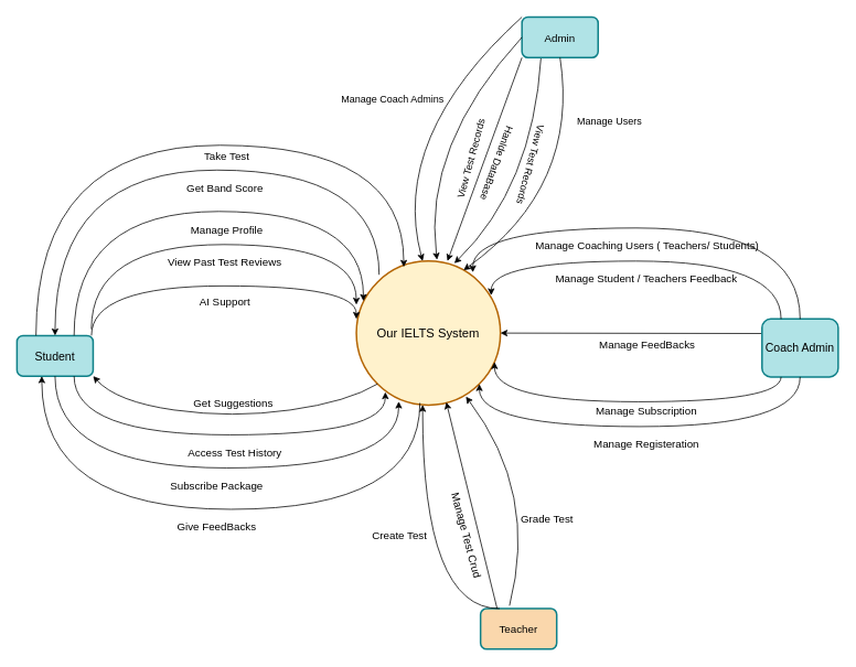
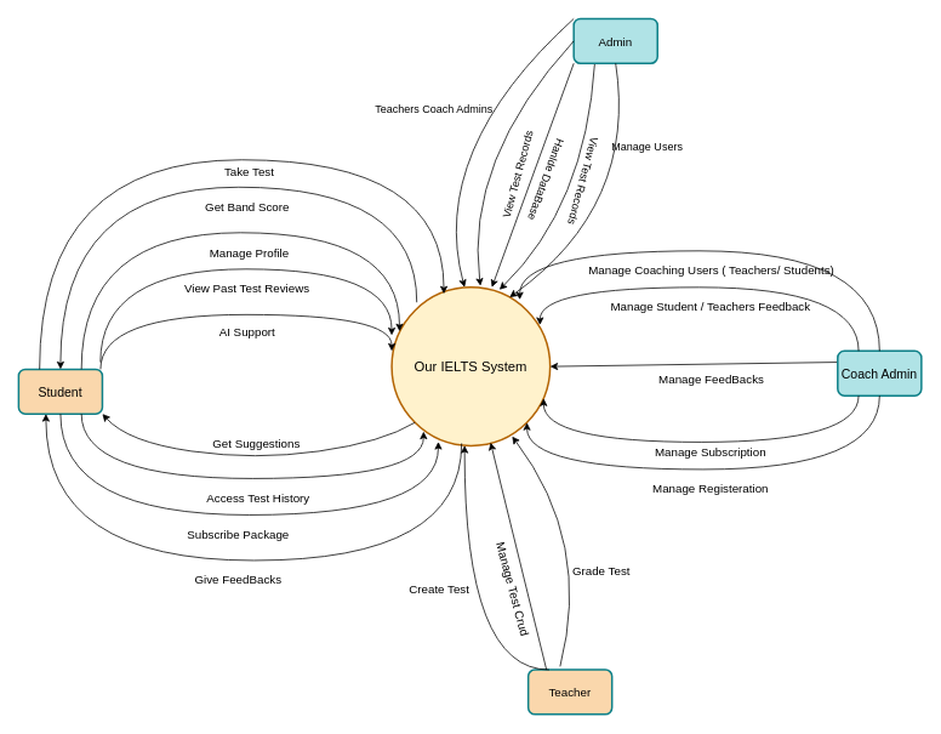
  <mxCell id="0" />
  <mxCell id="1" parent="0" />
- <mxCell id="2" value="Student" style="whiteSpace=wrap;strokeWidth=2;fillColor=#b0e3e6;strokeColor=#0e8088;rounded=1;fontSize=14;" vertex="1" parent="1"><mxGeometry x="20" y="405" width="92" height="49" as="geometry" /></mxCell>
+ <mxCell id="2" value="Student" style="whiteSpace=wrap;strokeWidth=2;fillColor=#fad7ac;strokeColor=#0e8088;rounded=1;fontSize=14;" vertex="1" parent="1"><mxGeometry x="20" y="405" width="92" height="49" as="geometry" /></mxCell>
  <mxCell id="3" value="Our IELTS System" style="ellipse;aspect=fixed;strokeWidth=2;whiteSpace=wrap;rotation=0;fillColor=#fff2cc;strokeColor=#b46504;fontSize=15;" vertex="1" parent="1"><mxGeometry x="430" y="315" width="174" height="174" as="geometry" /></mxCell>
  <mxCell id="4" value="" style="curved=1;endArrow=classic;html=1;rounded=0;entryX=0.012;entryY=0.418;entryDx=0;entryDy=0;entryPerimeter=0;exitX=1;exitY=0.25;exitDx=0;exitDy=0;edgeStyle=orthogonalEdgeStyle;fontSize=13;" edge="1" parent="1"><mxGeometry width="50" height="50" relative="1" as="geometry"><mxPoint x="109.87" y="397.25" as="sourcePoint" /><mxPoint x="429.958" y="367.732" as="targetPoint" /><Array as="points"><mxPoint x="109.87" y="295" /><mxPoint x="429.87" y="295" /></Array></mxGeometry></mxCell>
  <mxCell id="5" value="View Past Test Reviews" style="edgeLabel;align=center;verticalAlign=middle;resizable=0;points=[];rotation=0;fontSize=13;" vertex="1" connectable="0" parent="4"><mxGeometry x="0.325" y="-12" relative="1" as="geometry"><mxPoint x="-65" y="8" as="offset" /></mxGeometry></mxCell>
  <mxCell id="6" value="" style="curved=1;endArrow=classic;html=1;rounded=0;exitX=0.75;exitY=0;exitDx=0;exitDy=0;entryX=0.049;entryY=0.278;entryDx=0;entryDy=0;entryPerimeter=0;edgeStyle=orthogonalEdgeStyle;fontSize=13;" edge="1" parent="1" source="2" target="3"><mxGeometry width="50" height="50" relative="1" as="geometry"><mxPoint x="140" y="340" as="sourcePoint" /><mxPoint x="419.844" y="329.184" as="targetPoint" /><Array as="points"><mxPoint x="89" y="255" /><mxPoint x="439" y="255" /></Array></mxGeometry></mxCell>
  <mxCell id="7" value="&lt;h3 style=&quot;font-size: 13px;&quot;&gt;&lt;br style=&quot;font-size: 13px;&quot;&gt;&lt;/h3&gt;" style="edgeLabel;html=1;align=center;verticalAlign=middle;resizable=0;points=[];rotation=15;fontSize=13;" vertex="1" connectable="0" parent="6"><mxGeometry x="0.325" y="-12" relative="1" as="geometry"><mxPoint x="-15" y="-2" as="offset" /></mxGeometry></mxCell>
  <mxCell id="8" value="Manage Profile" style="edgeLabel;align=center;verticalAlign=middle;resizable=0;points=[];rotation=0;fontSize=13;" vertex="1" connectable="0" parent="1"><mxGeometry x="269.996" y="314.996" as="geometry"><mxPoint x="3.24" y="-38.138" as="offset" /></mxGeometry></mxCell>
  <mxCell id="9" value="" style="curved=1;endArrow=classic;html=1;rounded=0;entryX=0.329;entryY=0.041;entryDx=0;entryDy=0;exitX=0.25;exitY=0;exitDx=0;exitDy=0;entryPerimeter=0;edgeStyle=orthogonalEdgeStyle;fontSize=13;" edge="1" parent="1" source="2" target="3"><mxGeometry width="50" height="50" relative="1" as="geometry"><mxPoint x="107.26" y="295" as="sourcePoint" /><mxPoint x="432.742" y="240.482" as="targetPoint" /><Array as="points"><mxPoint x="43" y="175" /><mxPoint x="487" y="175" /></Array></mxGeometry></mxCell>
  <mxCell id="10" value="&lt;h3 style=&quot;font-size: 13px;&quot;&gt;&lt;br style=&quot;font-size: 13px;&quot;&gt;&lt;/h3&gt;" style="edgeLabel;html=1;align=center;verticalAlign=middle;resizable=0;points=[];rotation=15;fontSize=13;" vertex="1" connectable="0" parent="9"><mxGeometry x="0.325" y="-12" relative="1" as="geometry"><mxPoint x="-15" y="-2" as="offset" /></mxGeometry></mxCell>
  <mxCell id="11" value="Take Test" style="edgeLabel;align=center;verticalAlign=middle;resizable=0;points=[];rotation=0;fontSize=13;" vertex="1" connectable="0" parent="1"><mxGeometry x="269.996" y="224.996" as="geometry"><mxPoint x="3.24" y="-38.138" as="offset" /></mxGeometry></mxCell>
  <mxCell id="12" value="" style="curved=1;endArrow=classic;html=1;rounded=0;entryX=0.201;entryY=0.91;entryDx=0;entryDy=0;entryPerimeter=0;exitX=0.75;exitY=1;exitDx=0;exitDy=0;edgeStyle=orthogonalEdgeStyle;fontSize=13;" edge="1" parent="1" source="2" target="3"><mxGeometry width="50" height="50" relative="1" as="geometry"><mxPoint x="100" y="415" as="sourcePoint" /><mxPoint x="448" y="456" as="targetPoint" /><Array as="points"><mxPoint x="89" y="525" /><mxPoint x="465" y="525" /></Array></mxGeometry></mxCell>
  <mxCell id="13" value="Access Test History" style="edgeLabel;align=center;verticalAlign=middle;resizable=0;points=[];rotation=0;fontSize=13;" vertex="1" connectable="0" parent="12"><mxGeometry x="0.325" y="-12" relative="1" as="geometry"><mxPoint x="-65" y="8" as="offset" /></mxGeometry></mxCell>
  <mxCell id="14" value="" style="curved=1;endArrow=classic;html=1;rounded=0;exitX=0.158;exitY=0.095;exitDx=0;exitDy=0;exitPerimeter=0;edgeStyle=orthogonalEdgeStyle;entryX=0.5;entryY=0;entryDx=0;entryDy=0;fontSize=13;" edge="1" parent="1" source="3" target="2"><mxGeometry width="50" height="50" relative="1" as="geometry"><mxPoint x="439" y="278" as="sourcePoint" /><mxPoint x="60" y="395" as="targetPoint" /><Array as="points"><mxPoint x="457" y="205" /><mxPoint x="66" y="205" /></Array></mxGeometry></mxCell>
  <mxCell id="15" value="&lt;h3 style=&quot;font-size: 13px;&quot;&gt;&lt;br style=&quot;font-size: 13px;&quot;&gt;&lt;/h3&gt;" style="edgeLabel;html=1;align=center;verticalAlign=middle;resizable=0;points=[];rotation=15;fontSize=13;" vertex="1" connectable="0" parent="14"><mxGeometry x="0.325" y="-12" relative="1" as="geometry"><mxPoint x="-15" y="-2" as="offset" /></mxGeometry></mxCell>
  <mxCell id="16" value="Get Band Score" style="edgeLabel;html=1;align=center;verticalAlign=middle;resizable=0;points=[];rotation=0;fontSize=13;" vertex="1" connectable="0" parent="14"><mxGeometry x="-0.087" y="11" relative="1" as="geometry"><mxPoint x="14" y="10" as="offset" /></mxGeometry></mxCell>
  <mxCell id="17" value="Manage Coaching Users ( Teachers/ Students)" style="edgeLabel;html=1;align=center;verticalAlign=middle;resizable=0;points=[];rotation=0;fontSize=13;" vertex="1" connectable="0" parent="14"><mxGeometry x="-0.087" y="11" relative="1" as="geometry"><mxPoint x="524" y="79" as="offset" /></mxGeometry></mxCell>
  <mxCell id="18" value="Manage Registeration" style="edgeLabel;html=1;align=center;verticalAlign=middle;resizable=0;points=[];rotation=0;fontSize=13;" vertex="1" connectable="0" parent="14"><mxGeometry x="-0.087" y="11" relative="1" as="geometry"><mxPoint x="523" y="319" as="offset" /></mxGeometry></mxCell>
  <mxCell id="19" value="Manage Subscription" style="edgeLabel;html=1;align=center;verticalAlign=middle;resizable=0;points=[];rotation=0;fontSize=13;" vertex="1" connectable="0" parent="14"><mxGeometry x="-0.087" y="11" relative="1" as="geometry"><mxPoint x="523" y="279" as="offset" /></mxGeometry></mxCell>
  <mxCell id="20" value="Manage Student / Teachers Feedback" style="edgeLabel;html=1;align=center;verticalAlign=middle;resizable=0;points=[];rotation=0;fontSize=13;" vertex="1" connectable="0" parent="14"><mxGeometry x="-0.087" y="11" relative="1" as="geometry"><mxPoint x="523" y="119" as="offset" /></mxGeometry></mxCell>
  <mxCell id="21" value="Create Test" style="edgeLabel;html=1;align=center;verticalAlign=middle;resizable=0;points=[];rotation=0;fontSize=13;" vertex="1" connectable="0" parent="14"><mxGeometry x="-0.087" y="11" relative="1" as="geometry"><mxPoint x="225" y="429" as="offset" /></mxGeometry></mxCell>
  <mxCell id="22" value="Grade Test" style="edgeLabel;html=1;align=center;verticalAlign=middle;resizable=0;points=[];rotation=0;fontSize=13;" vertex="1" connectable="0" parent="14"><mxGeometry x="-0.087" y="11" relative="1" as="geometry"><mxPoint x="403" y="409" as="offset" /></mxGeometry></mxCell>
  <mxCell id="23" value="Manage Test Crud" style="edgeLabel;html=1;align=center;verticalAlign=middle;resizable=0;points=[];rotation=75;fontSize=13;" vertex="1" connectable="0" parent="14"><mxGeometry x="-0.087" y="11" relative="1" as="geometry"><mxPoint x="308" y="429" as="offset" /></mxGeometry></mxCell>
  <mxCell id="24" value="Manage FeedBacks" style="edgeLabel;html=1;align=center;verticalAlign=middle;resizable=0;points=[];rotation=0;fontSize=13;" vertex="1" connectable="0" parent="14"><mxGeometry x="-0.087" y="11" relative="1" as="geometry"><mxPoint x="524" y="199" as="offset" /></mxGeometry></mxCell>
  <mxCell id="25" value="" style="endArrow=classic;html=1;rounded=0;entryX=0.294;entryY=0.975;entryDx=0;entryDy=0;entryPerimeter=0;exitX=0.5;exitY=1;exitDx=0;exitDy=0;edgeStyle=orthogonalEdgeStyle;curved=1;fontSize=13;" edge="1" parent="1" source="2" target="3"><mxGeometry width="50" height="50" relative="1" as="geometry"><mxPoint x="140" y="575" as="sourcePoint" /><mxPoint x="190" y="525" as="targetPoint" /><Array as="points"><mxPoint x="66" y="565" /><mxPoint x="481" y="565" /></Array></mxGeometry></mxCell>
  <mxCell id="26" value="Subscribe Package" style="edgeLabel;html=1;align=center;verticalAlign=middle;resizable=0;points=[];fontSize=13;" vertex="1" connectable="0" parent="25"><mxGeometry x="-0.605" y="7" relative="1" as="geometry"><mxPoint x="185" y="27" as="offset" /></mxGeometry></mxCell>
  <mxCell id="27" value="" style="endArrow=classic;html=1;rounded=0;exitX=0.401;exitY=0.985;exitDx=0;exitDy=0;entryX=0.25;entryY=1;entryDx=0;entryDy=0;exitPerimeter=0;edgeStyle=orthogonalEdgeStyle;elbow=vertical;curved=1;fontSize=13;" edge="1" parent="1"><mxGeometry width="50" height="50" relative="1" as="geometry"><mxPoint x="506.774" y="486.39" as="sourcePoint" /><mxPoint x="50" y="454" as="targetPoint" /><Array as="points"><mxPoint x="507" y="615" /><mxPoint x="50" y="615" /></Array></mxGeometry></mxCell>
  <mxCell id="28" value="Give FeedBacks" style="edgeLabel;html=1;align=center;verticalAlign=middle;resizable=0;points=[];fontSize=13;" vertex="1" connectable="0" parent="27"><mxGeometry x="0.436" y="-7" relative="1" as="geometry"><mxPoint x="161" y="27" as="offset" /></mxGeometry></mxCell>
  <mxCell id="29" value="" style="curved=1;endArrow=classic;html=1;rounded=0;edgeStyle=orthogonalEdgeStyle;fontSize=13;" edge="1" parent="1"><mxGeometry width="50" height="50" relative="1" as="geometry"><mxPoint x="110" y="405" as="sourcePoint" /><mxPoint x="430" y="385" as="targetPoint" /><Array as="points"><mxPoint x="110" y="345" /><mxPoint x="430" y="345" /></Array></mxGeometry></mxCell>
  <mxCell id="30" value="AI Support" style="edgeLabel;align=center;verticalAlign=middle;resizable=0;points=[];rotation=0;fontSize=13;" vertex="1" connectable="0" parent="29"><mxGeometry x="0.325" y="-12" relative="1" as="geometry"><mxPoint x="-57" y="6" as="offset" /></mxGeometry></mxCell>
  <mxCell id="31" value="Get Suggestions" style="edgeLabel;align=center;verticalAlign=middle;resizable=0;points=[];rotation=0;fontSize=13;" vertex="1" connectable="0" parent="29"><mxGeometry x="0.325" y="-12" relative="1" as="geometry"><mxPoint x="-47" y="128" as="offset" /></mxGeometry></mxCell>
  <mxCell id="32" value="" style="endArrow=classic;html=1;rounded=0;entryX=1;entryY=1;entryDx=0;entryDy=0;exitX=0;exitY=1;exitDx=0;exitDy=0;curved=1;fontSize=13;" edge="1" parent="1" source="3" target="2"><mxGeometry width="50" height="50" relative="1" as="geometry"><mxPoint x="240" y="395" as="sourcePoint" /><mxPoint x="290" y="345" as="targetPoint" /><Array as="points"><mxPoint x="420" y="485" /><mxPoint x="280" y="505" /><mxPoint x="140" y="485" /></Array></mxGeometry></mxCell>
  <mxCell id="33" style="rounded=0;orthogonalLoop=1;jettySize=auto;html=1;exitX=0;exitY=0.25;exitDx=0;exitDy=0;entryX=1;entryY=0.5;entryDx=0;entryDy=0;" edge="1" parent="1" source="34" target="3"><mxGeometry relative="1" as="geometry" /></mxCell>
- <mxCell id="34" value="Coach Admin" style="whiteSpace=wrap;strokeWidth=2;fillColor=#b0e3e6;strokeColor=#0e8088;rounded=1;fontSize=14;" vertex="1" parent="1"><mxGeometry x="920" y="385" width="92" height="70" as="geometry" /></mxCell>
+ <mxCell id="34" value="Coach Admin" style="whiteSpace=wrap;strokeWidth=2;fillColor=#b0e3e6;strokeColor=#0e8088;rounded=1;fontSize=14;" vertex="1" parent="1"><mxGeometry x="920" y="385" width="92" height="49" as="geometry" /></mxCell>
  <mxCell id="35" value="" style="endArrow=classic;html=1;rounded=0;edgeStyle=orthogonalEdgeStyle;curved=1;exitX=0.5;exitY=0;exitDx=0;exitDy=0;entryX=0.808;entryY=0.078;entryDx=0;entryDy=0;entryPerimeter=0;fontSize=13;" edge="1" parent="1" source="34" target="3"><mxGeometry width="50" height="50" relative="1" as="geometry"><mxPoint x="590" y="325" as="sourcePoint" /><mxPoint x="640" y="275" as="targetPoint" /><Array as="points"><mxPoint x="966" y="275" /><mxPoint x="571" y="275" /></Array></mxGeometry></mxCell>
  <mxCell id="36" value="" style="endArrow=classic;html=1;rounded=0;exitX=0.5;exitY=1;exitDx=0;exitDy=0;entryX=1;entryY=1;entryDx=0;entryDy=0;curved=1;edgeStyle=orthogonalEdgeStyle;fontSize=13;" edge="1" parent="1" source="34" target="3"><mxGeometry width="50" height="50" relative="1" as="geometry"><mxPoint x="590" y="465" as="sourcePoint" /><mxPoint x="640" y="415" as="targetPoint" /><Array as="points"><mxPoint x="966" y="515" /><mxPoint x="579" y="515" /></Array></mxGeometry></mxCell>
  <mxCell id="37" value="" style="endArrow=classic;html=1;rounded=0;exitX=0.25;exitY=1;exitDx=0;exitDy=0;entryX=0.959;entryY=0.701;entryDx=0;entryDy=0;entryPerimeter=0;curved=1;edgeStyle=orthogonalEdgeStyle;fontSize=13;" edge="1" parent="1" source="34" target="3"><mxGeometry width="50" height="50" relative="1" as="geometry"><mxPoint x="590" y="465" as="sourcePoint" /><mxPoint x="640" y="415" as="targetPoint" /><Array as="points"><mxPoint x="943" y="485" /><mxPoint x="597" y="485" /></Array></mxGeometry></mxCell>
  <mxCell id="38" value="" style="endArrow=classic;html=1;rounded=0;exitX=0.25;exitY=0;exitDx=0;exitDy=0;entryX=0.936;entryY=0.238;entryDx=0;entryDy=0;entryPerimeter=0;edgeStyle=orthogonalEdgeStyle;curved=1;fontSize=13;" edge="1" parent="1" source="34" target="3"><mxGeometry width="50" height="50" relative="1" as="geometry"><mxPoint x="590" y="465" as="sourcePoint" /><mxPoint x="640" y="415" as="targetPoint" /><Array as="points"><mxPoint x="943" y="315" /><mxPoint x="593" y="315" /></Array></mxGeometry></mxCell>
  <mxCell id="39" value="Teacher" style="whiteSpace=wrap;strokeWidth=2;fillColor=#fad7ac;strokeColor=#0e8088;rounded=1;fontSize=13;" vertex="1" parent="1"><mxGeometry x="580" y="735" width="92" height="49" as="geometry" /></mxCell>
  <mxCell id="40" value="" style="endArrow=classic;html=1;rounded=0;exitX=0.25;exitY=0;exitDx=0;exitDy=0;curved=1;edgeStyle=orthogonalEdgeStyle;fontSize=13;" edge="1" parent="1" source="39" target="3"><mxGeometry width="50" height="50" relative="1" as="geometry"><mxPoint x="590" y="605" as="sourcePoint" /><mxPoint x="640" y="555" as="targetPoint" /><Array as="points"><mxPoint x="510" y="735" /></Array></mxGeometry></mxCell>
  <mxCell id="41" value="" style="endArrow=classic;html=1;rounded=0;exitX=0.38;exitY=-0.073;exitDx=0;exitDy=0;entryX=0.76;entryY=0.941;entryDx=0;entryDy=0;entryPerimeter=0;curved=1;exitPerimeter=0;" edge="1" parent="1" source="39" target="3"><mxGeometry width="50" height="50" relative="1" as="geometry"><mxPoint x="350" y="555" as="sourcePoint" /><mxPoint x="400" y="505" as="targetPoint" /><Array as="points"><mxPoint x="650" y="595" /></Array></mxGeometry></mxCell>
  <mxCell id="42" style="rounded=0;orthogonalLoop=1;jettySize=auto;html=1;entryX=0.624;entryY=0.98;entryDx=0;entryDy=0;entryPerimeter=0;" edge="1" parent="1"><mxGeometry relative="1" as="geometry"><mxPoint x="600" y="735" as="sourcePoint" /><mxPoint x="538.576" y="485.52" as="targetPoint" /></mxGeometry></mxCell>
  <mxCell id="43" style="rounded=0;orthogonalLoop=1;jettySize=auto;html=1;exitX=0.25;exitY=1;exitDx=0;exitDy=0;curved=1;entryX=0.68;entryY=0.015;entryDx=0;entryDy=0;entryPerimeter=0;" edge="1" parent="1" source="44" target="3"><mxGeometry relative="1" as="geometry"><Array as="points"><mxPoint x="643" y="225" /></Array></mxGeometry></mxCell>
  <mxCell id="44" value="Admin" style="whiteSpace=wrap;strokeWidth=2;fillColor=#b0e3e6;strokeColor=#0e8088;rounded=1;fontSize=13;" vertex="1" parent="1"><mxGeometry x="630" y="20" width="92" height="49" as="geometry" /></mxCell>
  <mxCell id="45" value="" style="endArrow=classic;html=1;rounded=0;exitX=0;exitY=0.5;exitDx=0;exitDy=0;entryX=0.56;entryY=-0.009;entryDx=0;entryDy=0;curved=1;entryPerimeter=0;" edge="1" parent="1" source="44" target="3"><mxGeometry width="50" height="50" relative="1" as="geometry"><mxPoint x="350" y="395" as="sourcePoint" /><mxPoint x="400" y="345" as="targetPoint" /><Array as="points"><mxPoint x="510" y="175" /></Array></mxGeometry></mxCell>
  <mxCell id="46" style="rounded=0;orthogonalLoop=1;jettySize=auto;html=1;exitX=0;exitY=0;exitDx=0;exitDy=0;entryX=0.46;entryY=0;entryDx=0;entryDy=0;entryPerimeter=0;curved=1;" edge="1" parent="1" source="44" target="3"><mxGeometry relative="1" as="geometry"><Array as="points"><mxPoint x="470" y="165" /></Array></mxGeometry></mxCell>
  <mxCell id="47" style="rounded=0;orthogonalLoop=1;jettySize=auto;html=1;exitX=0.5;exitY=1;exitDx=0;exitDy=0;entryX=0.744;entryY=0.063;entryDx=0;entryDy=0;entryPerimeter=0;curved=1;" edge="1" parent="1" source="44" target="3"><mxGeometry relative="1" as="geometry"><Array as="points"><mxPoint x="700" y="225" /></Array></mxGeometry></mxCell>
- <mxCell id="48" value="Manage Coach Admins" style="text;whiteSpace=wrap;" vertex="1" parent="1"><mxGeometry x="410" y="106" width="140" height="40" as="geometry" /></mxCell>
- <mxCell id="49" value="Manage Users" style="text;whiteSpace=wrap;" vertex="1" parent="1"><mxGeometry x="695" y="132" width="140" height="40" as="geometry" /></mxCell>
+ <mxCell id="48" value="Teachers Coach Admins" style="text;whiteSpace=wrap;" vertex="1" parent="1"><mxGeometry x="410" y="106" width="140" height="40" as="geometry" /></mxCell>
+ <mxCell id="49" value="Manage Users" style="text;whiteSpace=wrap;" vertex="1" parent="1"><mxGeometry x="670" y="147" width="140" height="40" as="geometry" /></mxCell>
  <mxCell id="50" value="View Test Records" style="text;whiteSpace=wrap;rotation=-75;" vertex="1" parent="1"><mxGeometry x="510" y="155" width="140" height="40" as="geometry" /></mxCell>
  <mxCell id="51" value="View Test Records" style="text;whiteSpace=wrap;rotation=105;" vertex="1" parent="1"><mxGeometry x="560" y="195" width="140" height="40" as="geometry" /></mxCell>
  <mxCell id="52" style="rounded=0;orthogonalLoop=1;jettySize=auto;html=1;exitX=0;exitY=1;exitDx=0;exitDy=0;" edge="1" parent="1" source="44"><mxGeometry relative="1" as="geometry"><mxPoint x="540" y="315" as="targetPoint" /></mxGeometry></mxCell>
  <mxCell id="53" value="Hanlde DataBase" style="text;whiteSpace=wrap;rotation=110;" vertex="1" parent="1"><mxGeometry x="517" y="195" width="140" height="40" as="geometry" /></mxCell>
